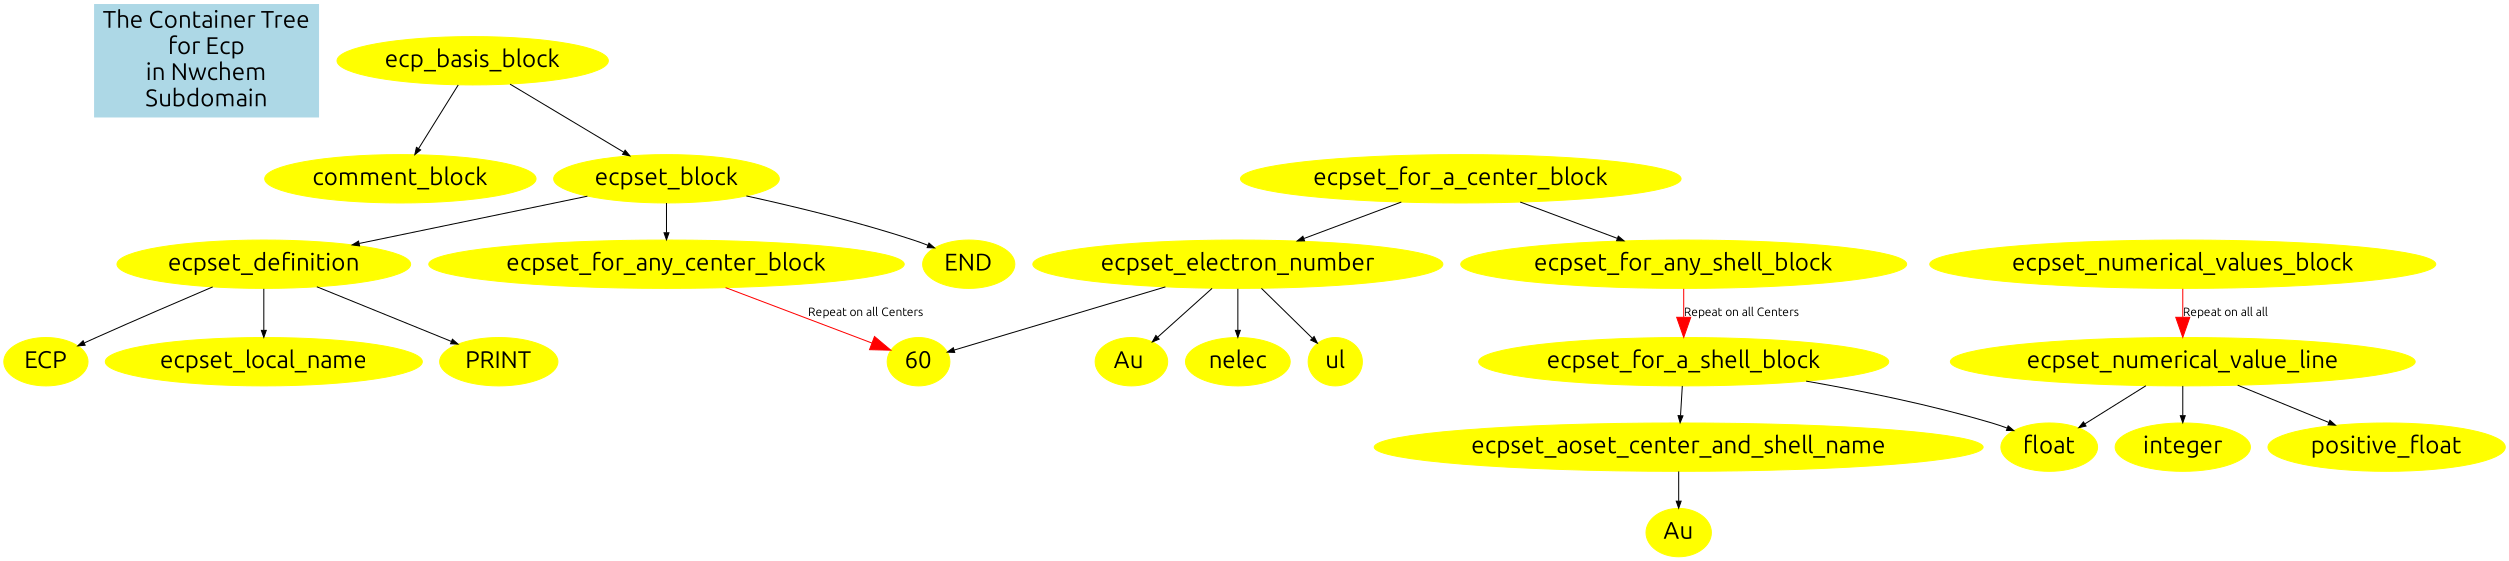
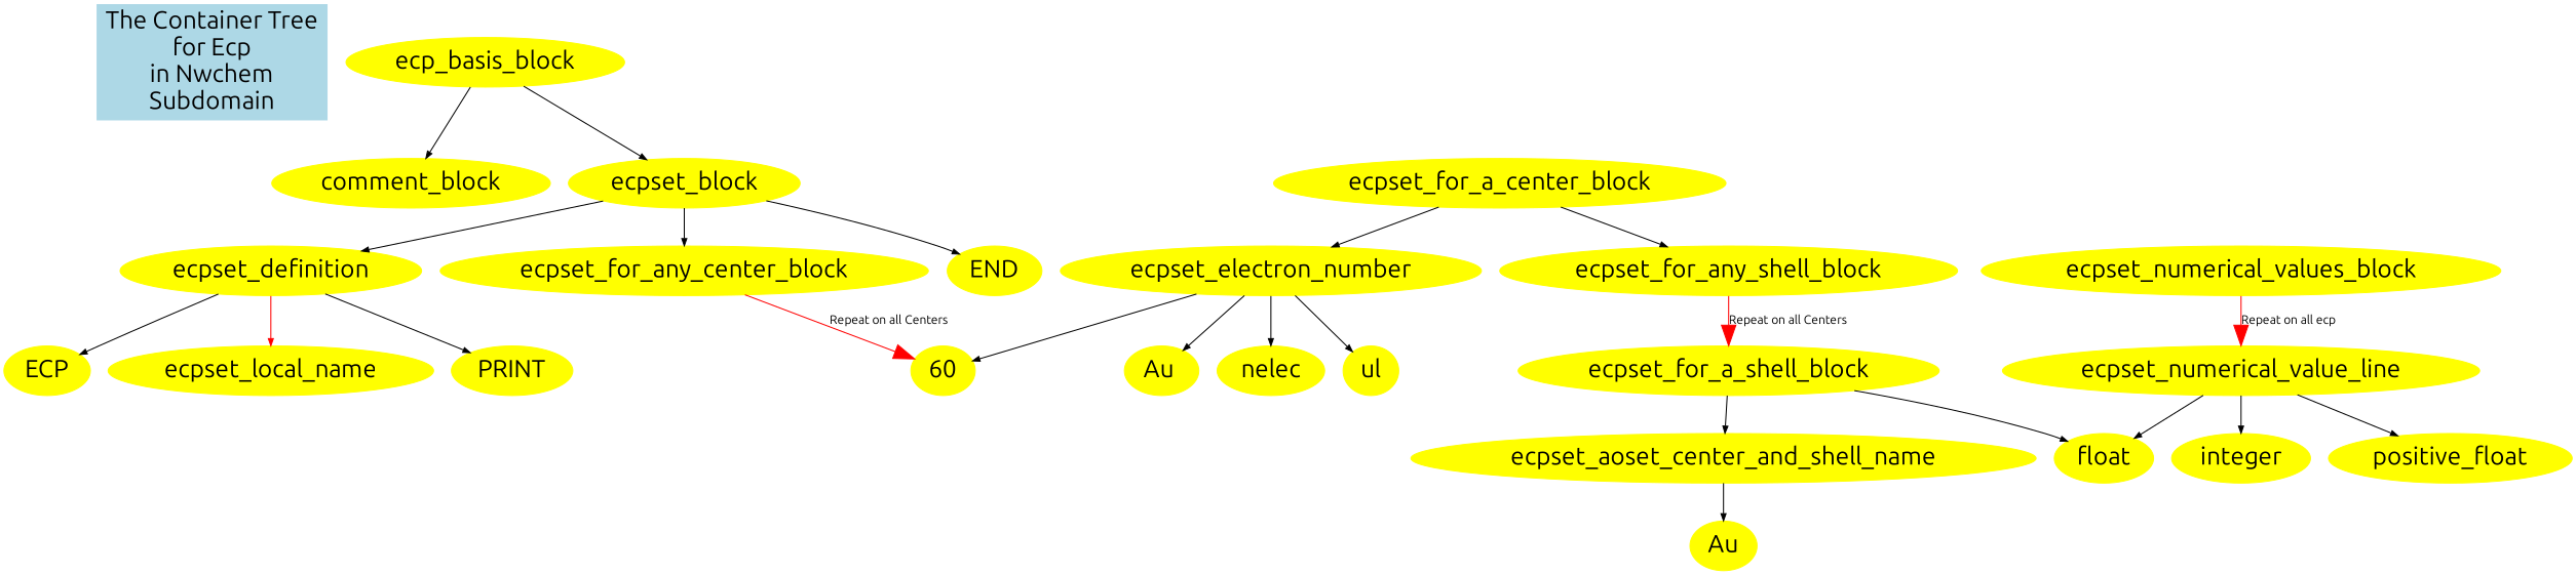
  digraph {
    fontname=Ubuntu
    node [color=yellow fontcolor=black fontname=Ubuntu fontsize=24 style=filled]
    edge [arrowsize=0.7 dir=down fontname=Ubuntu fontsize=12]
    n1 [color=lightblue label="The Container Tree\nfor Ecp\nin Nwchem\nSubdomain" shape=record]
    ecp_basis_block
    comment_block
    ecpset_block
    ecpset_definition
    ecpset_for_any_center_block
    END
    ECP
    ecpset_local_name
    PRINT
    60
    ecpset_for_a_center_block
    ecpset_electron_number
    ecpset_for_any_shell_block
    "Au "
    nelec
    ul
    ecpset_for_a_shell_block
    ecpset_aoset_center_and_shell_name
    float
    Au
    ecpset_numerical_values_block
    ecpset_numerical_value_line
    integer
    positive_float
    ecp_basis_block -> comment_block
    ecp_basis_block -> ecpset_block
    ecpset_block -> ecpset_definition
    ecpset_block -> ecpset_for_any_center_block
    ecpset_block -> END
    ecpset_definition -> ECP
-   ecpset_definition -> ecpset_local_name
+   ecpset_definition -> ecpset_local_name [color=red]
    ecpset_definition -> PRINT
    ecpset_for_any_center_block -> 60 [arrowsize=2 color=red label="Repeat on all Centers"]
    ecpset_for_a_center_block -> ecpset_electron_number
    ecpset_for_a_center_block -> ecpset_for_any_shell_block
    ecpset_electron_number -> 60
    ecpset_electron_number -> "Au "
    ecpset_electron_number -> nelec
    ecpset_electron_number -> ul
    ecpset_for_any_shell_block -> ecpset_for_a_shell_block [arrowsize=2 color=red label="Repeat on all Centers"]
    ecpset_for_a_shell_block -> ecpset_aoset_center_and_shell_name
    ecpset_for_a_shell_block -> float
    ecpset_aoset_center_and_shell_name -> Au
-   ecpset_numerical_values_block -> ecpset_numerical_value_line [arrowsize=2 color=red label="Repeat on all all"]
+   ecpset_numerical_values_block -> ecpset_numerical_value_line [arrowsize=2 color=red label="Repeat on all ecp"]
    ecpset_numerical_value_line -> float
    ecpset_numerical_value_line -> integer
    ecpset_numerical_value_line -> positive_float
  }
